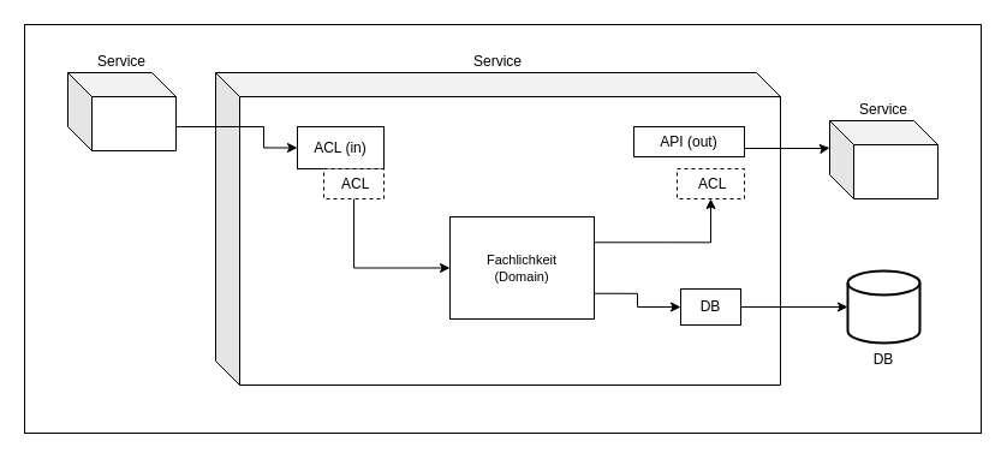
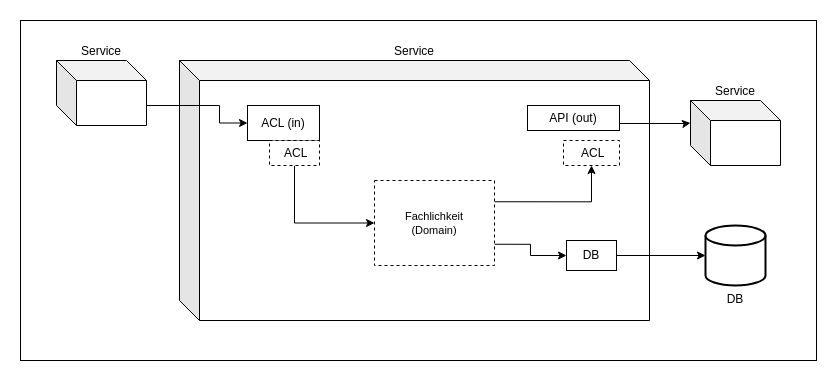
  <mxCell id="0" />
  <mxCell id="1" parent="0" />
  <mxCell id="2" value="" style="rounded=0;whiteSpace=wrap;html=1;" parent="1" vertex="1"><mxGeometry x="20" y="20" width="796" height="340" as="geometry" /></mxCell>
  <mxCell id="3" value="Service" style="shape=cube;whiteSpace=wrap;html=1;boundedLbl=1;backgroundOutline=1;darkOpacity=0.05;darkOpacity2=0.1;labelPosition=center;verticalLabelPosition=top;align=center;verticalAlign=bottom;" parent="1" vertex="1"><mxGeometry x="179" y="60" width="470" height="260" as="geometry" /></mxCell>
  <mxCell id="4" value="ACL (in)" style="rounded=0;whiteSpace=wrap;html=1;labelPosition=center;verticalLabelPosition=middle;align=center;verticalAlign=middle;strokeColor=light-dark(#000000,#FFFFFF);" parent="1" vertex="1"><mxGeometry x="247" y="105" width="72" height="35" as="geometry" /></mxCell>
  <mxCell id="5" value="API (out)" style="rounded=0;whiteSpace=wrap;html=1;labelPosition=center;verticalLabelPosition=middle;align=center;verticalAlign=middle;strokeColor=light-dark(#000000,#FFFFFF);" parent="1" vertex="1"><mxGeometry x="527" y="105" width="92" height="25" as="geometry" /></mxCell>
  <mxCell id="6" style="edgeStyle=orthogonalEdgeStyle;shape=connector;rounded=0;orthogonalLoop=1;jettySize=auto;html=1;exitX=1;exitY=0.5;exitDx=0;exitDy=0;strokeColor=default;align=center;verticalAlign=middle;fontFamily=Helvetica;fontSize=11;fontColor=default;labelBackgroundColor=default;endArrow=classic;endFill=1;" edge="1" parent="1" source="7" target="9"><mxGeometry relative="1" as="geometry" /></mxCell>
  <mxCell id="7" value="DB" style="rounded=0;whiteSpace=wrap;html=1;labelPosition=center;verticalLabelPosition=middle;align=center;verticalAlign=middle;strokeColor=light-dark(#000000,#FFFFFF);" parent="1" vertex="1"><mxGeometry x="566" y="240" width="50" height="30" as="geometry" /></mxCell>
  <mxCell id="8" value="Service" style="shape=cube;whiteSpace=wrap;html=1;boundedLbl=1;backgroundOutline=1;darkOpacity=0.05;darkOpacity2=0.1;labelPosition=center;verticalLabelPosition=top;align=center;verticalAlign=bottom;" parent="1" vertex="1"><mxGeometry x="690" y="100" width="90" height="65" as="geometry" /></mxCell>
  <mxCell id="9" value="DB" style="strokeWidth=2;html=1;shape=mxgraph.flowchart.database;whiteSpace=wrap;labelPosition=center;verticalLabelPosition=bottom;align=center;verticalAlign=top;" parent="1" vertex="1"><mxGeometry x="705" y="225" width="60" height="60" as="geometry" /></mxCell>
  <mxCell id="10" style="edgeStyle=orthogonalEdgeStyle;rounded=0;orthogonalLoop=1;jettySize=auto;html=1;exitX=1;exitY=0.5;exitDx=0;exitDy=0;entryX=0;entryY=0;entryDx=0;entryDy=22.5;entryPerimeter=0;" parent="1" source="5" target="8" edge="1"><mxGeometry relative="1" as="geometry"><Array as="points"><mxPoint x="686" y="123" /><mxPoint x="686" y="123" /></Array></mxGeometry></mxCell>
  <mxCell id="11" style="edgeStyle=orthogonalEdgeStyle;rounded=0;orthogonalLoop=1;jettySize=auto;html=1;exitX=0;exitY=0;exitDx=90;exitDy=45;exitPerimeter=0;entryX=0;entryY=0.5;entryDx=0;entryDy=0;" parent="1" source="12" target="4" edge="1"><mxGeometry relative="1" as="geometry"><Array as="points"><mxPoint x="219" y="105" /><mxPoint x="219" y="123" /></Array></mxGeometry></mxCell>
  <mxCell id="12" value="Service" style="shape=cube;whiteSpace=wrap;html=1;boundedLbl=1;backgroundOutline=1;darkOpacity=0.05;darkOpacity2=0.1;labelPosition=center;verticalLabelPosition=top;align=center;verticalAlign=bottom;" parent="1" vertex="1"><mxGeometry x="56" y="60" width="90" height="65" as="geometry" /></mxCell>
  <mxCell id="13" value="&amp;nbsp;&lt;span style=&quot;background-color: transparent; color: light-dark(rgb(0, 0, 0), rgb(255, 255, 255));&quot;&gt;ACL&lt;/span&gt;" style="rounded=0;whiteSpace=wrap;html=1;labelPosition=center;verticalLabelPosition=middle;align=center;verticalAlign=middle;strokeColor=light-dark(#000000,#FFFFFF);dashed=1;" parent="1" vertex="1"><mxGeometry x="563" y="140" width="56" height="25" as="geometry" /></mxCell>
  <mxCell id="14" style="edgeStyle=orthogonalEdgeStyle;shape=connector;rounded=0;orthogonalLoop=1;jettySize=auto;html=1;exitX=0.5;exitY=1;exitDx=0;exitDy=0;entryX=0;entryY=0.5;entryDx=0;entryDy=0;strokeColor=default;align=center;verticalAlign=middle;fontFamily=Helvetica;fontSize=11;fontColor=default;labelBackgroundColor=default;endArrow=classic;endFill=1;" edge="1" parent="1" source="15" target="18"><mxGeometry relative="1" as="geometry" /></mxCell>
  <mxCell id="15" value="&amp;nbsp;&lt;span style=&quot;background-color: transparent; color: light-dark(rgb(0, 0, 0), rgb(255, 255, 255));&quot;&gt;ACL&lt;/span&gt;" style="rounded=0;whiteSpace=wrap;html=1;labelPosition=center;verticalLabelPosition=middle;align=center;verticalAlign=middle;strokeColor=light-dark(#000000,#FFFFFF);dashed=1;" parent="1" vertex="1"><mxGeometry x="269" y="140" width="50" height="25" as="geometry" /></mxCell>
  <mxCell id="16" style="edgeStyle=orthogonalEdgeStyle;shape=connector;rounded=0;orthogonalLoop=1;jettySize=auto;html=1;exitX=1;exitY=0.25;exitDx=0;exitDy=0;entryX=0.5;entryY=1;entryDx=0;entryDy=0;strokeColor=default;align=center;verticalAlign=middle;fontFamily=Helvetica;fontSize=11;fontColor=default;labelBackgroundColor=default;endArrow=classic;endFill=1;" edge="1" parent="1" source="18" target="13"><mxGeometry relative="1" as="geometry" /></mxCell>
  <mxCell id="17" style="edgeStyle=orthogonalEdgeStyle;shape=connector;rounded=0;orthogonalLoop=1;jettySize=auto;html=1;exitX=1;exitY=0.75;exitDx=0;exitDy=0;entryX=0;entryY=0.5;entryDx=0;entryDy=0;strokeColor=default;align=center;verticalAlign=middle;fontFamily=Helvetica;fontSize=11;fontColor=default;labelBackgroundColor=default;endArrow=classic;endFill=1;" edge="1" parent="1" source="18" target="7"><mxGeometry relative="1" as="geometry" /></mxCell>
- <mxCell id="18" value="Fachlichkeit&lt;div&gt;(Domain)&lt;/div&gt;" style="rounded=0;whiteSpace=wrap;html=1;fontFamily=Helvetica;fontSize=11;fontColor=default;labelBackgroundColor=default;" vertex="1" parent="1"><mxGeometry x="374" y="180" width="120" height="85" as="geometry" /></mxCell>
+ <mxCell id="18" value="Fachlichkeit&lt;div&gt;(Domain)&lt;/div&gt;" style="rounded=0;whiteSpace=wrap;html=1;fontFamily=Helvetica;fontSize=11;fontColor=default;labelBackgroundColor=default;dashed=1;" vertex="1" parent="1"><mxGeometry x="374" y="180" width="120" height="85" as="geometry" /></mxCell>
